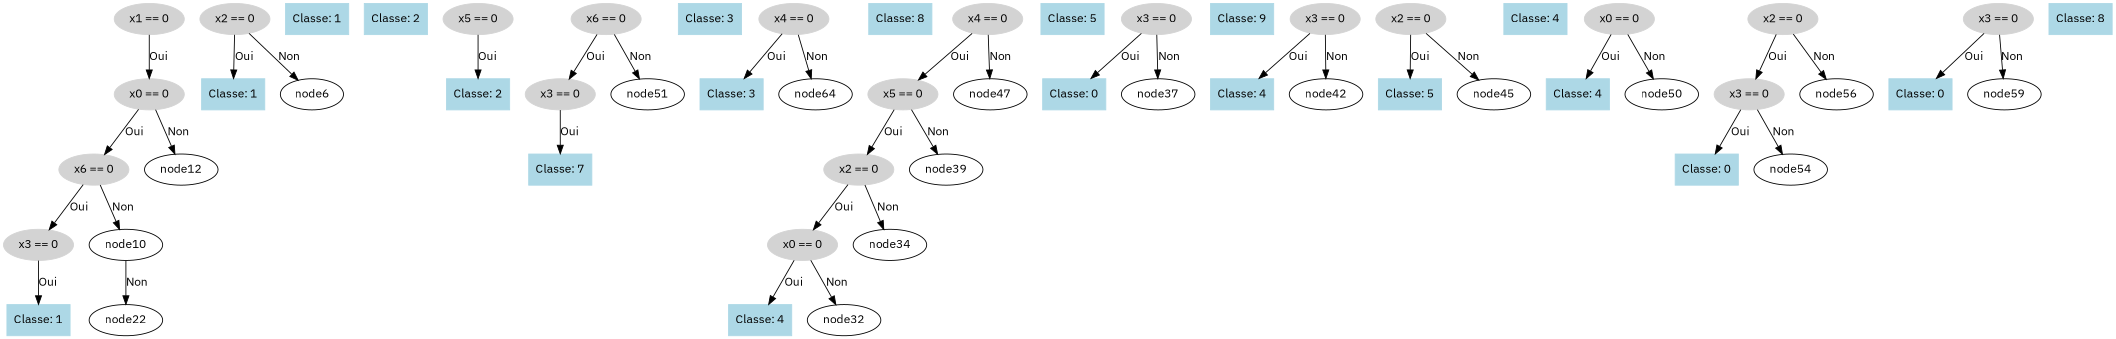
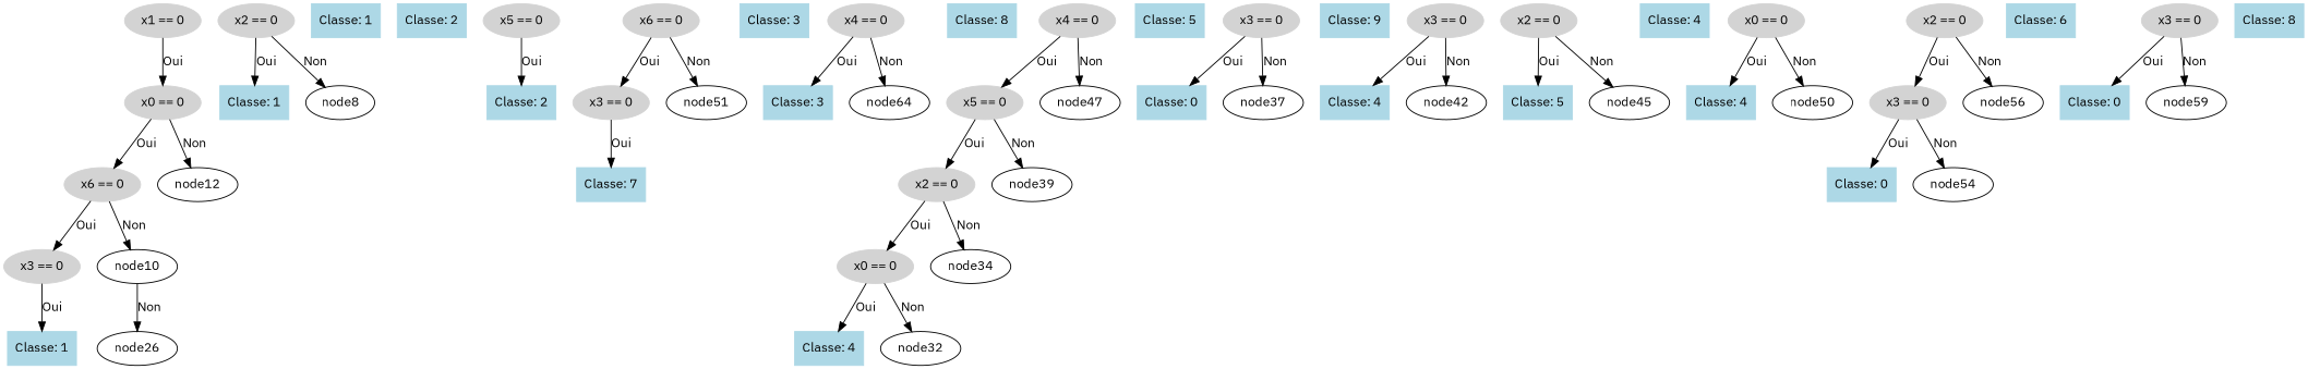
  digraph {
    fontname="IBM Plex Sans"
    node [color=lightblue fontname="IBM Plex Sans" shape=box style=filled]
    edge [fontname="IBM Plex Sans"]
    n1 [color=lightgray label="x1 == 0" shape=ellipse]
    n2 [color=lightgray label="x0 == 0" shape=ellipse]
    n3 [color=lightgray label="x6 == 0" shape=ellipse]
    node12 [color="" shape="" style=""]
-   node26 [label=node22 color="" shape="" style=""]
+   node26 [color="" shape="" style=""]
    n6 [color=lightgray label="x3 == 0" shape=ellipse]
    node10 [color="" shape="" style=""]
    n8 [label="Classe: 1"]
    n9 [color=lightgray label="x2 == 0" shape=ellipse]
    n10 [label="Classe: 1"]
-   node8 [label=node6 color="" shape="" style=""]
+   node8 [color="" shape="" style=""]
    n12 [label="Classe: 1"]
    n13 [label="Classe: 2"]
    n14 [color=lightgray label="x5 == 0" shape=ellipse]
    n15 [label="Classe: 2"]
    n16 [color=lightgray label="x6 == 0" shape=ellipse]
    n17 [color=lightgray label="x3 == 0" shape=ellipse]
    n18 [label=node51 color="" shape="" style=""]
    n19 [label="Classe: 7"]
    n20 [label="Classe: 3"]
    n21 [color=lightgray label="x4 == 0" shape=ellipse]
    n22 [label="Classe: 3"]
    n23 [label=node64 color="" shape="" style=""]
    n24 [label="Classe: 8"]
    n25 [color=lightgray label="x4 == 0" shape=ellipse]
    n26 [color=lightgray label="x5 == 0" shape=ellipse]
    node47 [color="" shape="" style=""]
    n28 [color=lightgray label="x2 == 0" shape=ellipse]
    node39 [color="" shape="" style=""]
    n30 [color=lightgray label="x0 == 0" shape=ellipse]
    node34 [color="" shape="" style=""]
    n32 [label="Classe: 4"]
    node32 [color="" shape="" style=""]
    n34 [label="Classe: 5"]
    n35 [color=lightgray label="x3 == 0" shape=ellipse]
    n36 [label="Classe: 0"]
    node37 [color="" shape="" style=""]
    n38 [label="Classe: 9"]
    n39 [color=lightgray label="x3 == 0" shape=ellipse]
    n40 [label="Classe: 4"]
    node42 [color="" shape="" style=""]
    n42 [color=lightgray label="x2 == 0" shape=ellipse]
    n43 [label="Classe: 5"]
    node45 [color="" shape="" style=""]
    n45 [label="Classe: 4"]
    n46 [color=lightgray label="x0 == 0" shape=ellipse]
    n47 [label="Classe: 4"]
    node50 [color="" shape="" style=""]
    n49 [color=lightgray label="x2 == 0" shape=ellipse]
    n50 [color=lightgray label="x3 == 0" shape=ellipse]
    node56 [color="" shape="" style=""]
    n52 [label="Classe: 0"]
    node54 [color="" shape="" style=""]
+   n54 [label="Classe: 6"]
    n55 [color=lightgray label="x3 == 0" shape=ellipse]
    n56 [label="Classe: 0"]
    node59 [color="" shape="" style=""]
    n58 [label="Classe: 8"]
    n1 -> n2 [label=Oui]
    n2 -> n3 [label=Oui]
    n2 -> node12 [label=Non]
    n3 -> n6 [label=Oui]
    n3 -> node10 [label=Non]
    n6 -> n8 [label=Oui]
    node10 -> node26 [label=Non]
    n9 -> n10 [label=Oui]
    n9 -> node8 [label=Non]
    n14 -> n15 [label=Oui]
    n16 -> n17 [label=Oui]
    n16 -> n18 [label=Non]
    n17 -> n19 [label=Oui]
    n21 -> n22 [label=Oui]
    n21 -> n23 [label=Non]
    n25 -> n26 [label=Oui]
    n25 -> node47 [label=Non]
    n26 -> n28 [label=Oui]
    n26 -> node39 [label=Non]
    n28 -> n30 [label=Oui]
    n28 -> node34 [label=Non]
    n30 -> n32 [label=Oui]
    n30 -> node32 [label=Non]
    n35 -> n36 [label=Oui]
    n35 -> node37 [label=Non]
    n39 -> n40 [label=Oui]
    n39 -> node42 [label=Non]
    n42 -> n43 [label=Oui]
    n42 -> node45 [label=Non]
    n46 -> n47 [label=Oui]
    n46 -> node50 [label=Non]
    n49 -> n50 [label=Oui]
    n49 -> node56 [label=Non]
    n50 -> n52 [label=Oui]
    n50 -> node54 [label=Non]
    n55 -> n56 [label=Oui]
    n55 -> node59 [label=Non]
  }
